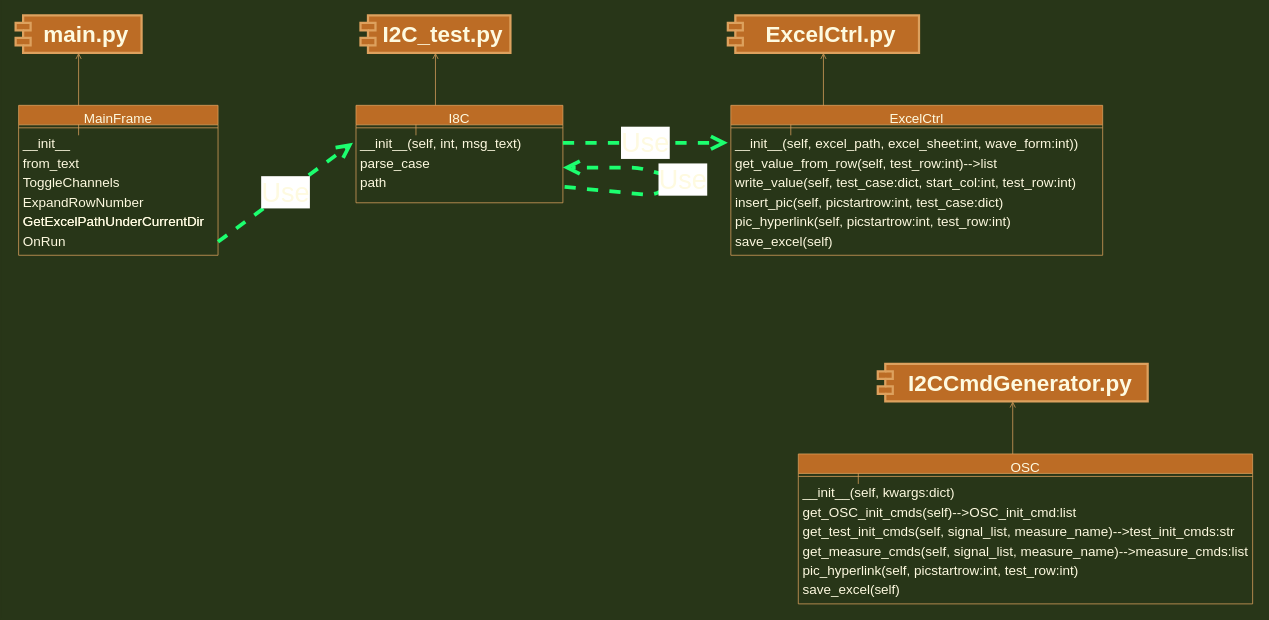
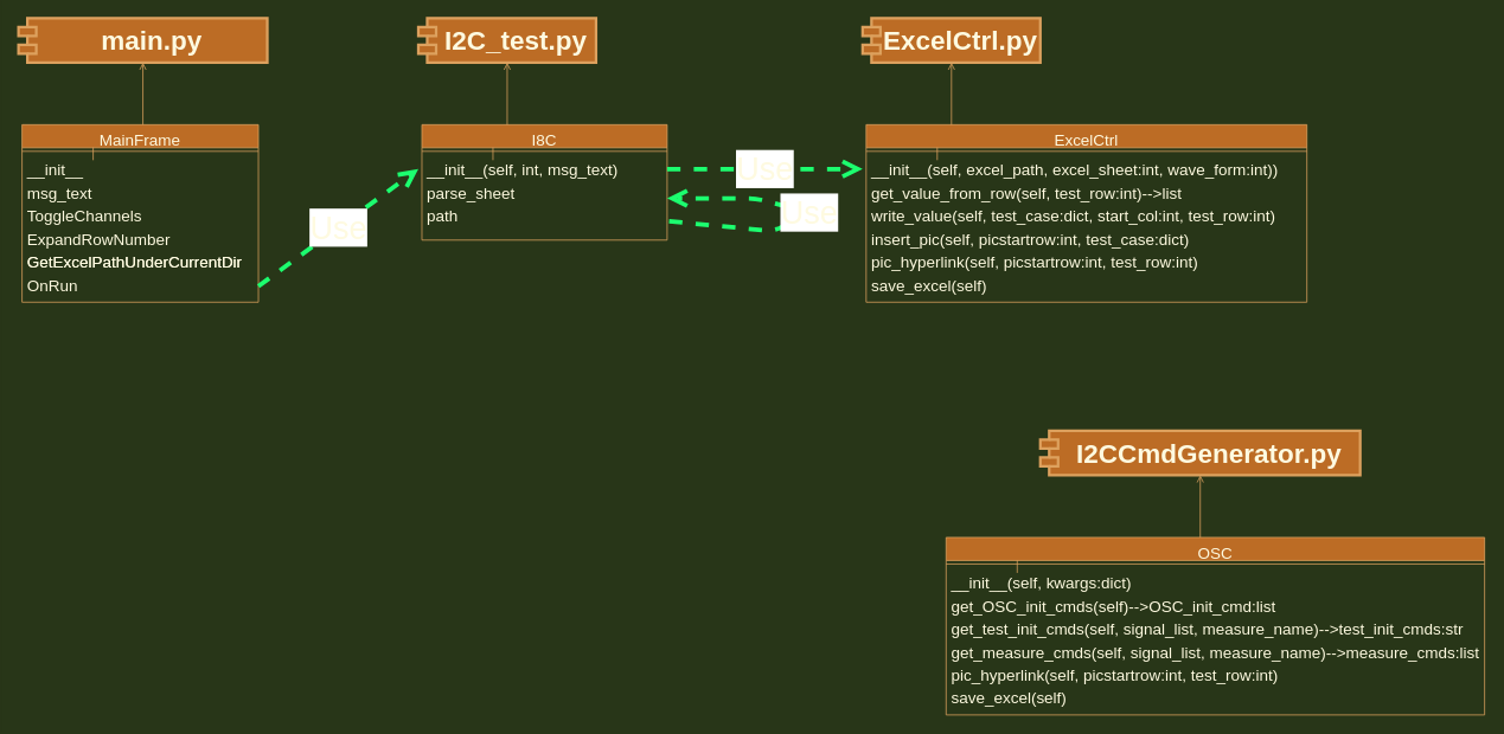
  <mxCell id="0" />
  <mxCell id="1" parent="0" />
- <mxCell id="2" value="main.py" style="shape=module;align=left;spacingLeft=20;align=center;verticalAlign=top;fillColor=#BC6C25;strokeColor=#DDA15E;fontColor=#FEFAE0;strokeWidth=3;fontStyle=1;fontSize=30;" vertex="1" parent="1"><mxGeometry x="20" y="20" width="168" height="50" as="geometry" /></mxCell>
+ <mxCell id="2" value="main.py" style="shape=module;align=left;spacingLeft=20;align=center;verticalAlign=top;fillColor=#BC6C25;strokeColor=#DDA15E;fontColor=#FEFAE0;strokeWidth=3;fontStyle=1;fontSize=30;" vertex="1" parent="1"><mxGeometry x="20" y="20" width="280" height="50" as="geometry" /></mxCell>
  <mxCell id="3" style="edgeStyle=orthogonalEdgeStyle;rounded=0;orthogonalLoop=1;jettySize=auto;html=1;entryX=0.5;entryY=1;entryDx=0;entryDy=0;endArrow=open;endFill=0;labelBackgroundColor=#283618;strokeColor=#DDA15E;fontColor=#FEFAE0;" edge="1" parent="1" target="2"><mxGeometry relative="1" as="geometry"><mxPoint x="104" y="180" as="sourcePoint" /><Array as="points"><mxPoint x="104" y="150" /></Array></mxGeometry></mxCell>
  <mxCell id="4" value="MainFrame" style="swimlane;fontStyle=0;align=center;verticalAlign=top;childLayout=stackLayout;horizontal=1;startSize=26;horizontalStack=0;resizeParent=1;resizeLast=0;collapsible=1;marginBottom=0;rounded=0;shadow=0;strokeWidth=1;fillColor=#BC6C25;strokeColor=#DDA15E;fontColor=#FEFAE0;fontSize=18;" vertex="1" parent="1"><mxGeometry x="24" y="140" width="266" height="200" as="geometry"><mxRectangle x="120" y="360" width="160" height="26" as="alternateBounds" /></mxGeometry></mxCell>
  <mxCell id="5" value="" style="line;html=1;strokeWidth=1;align=left;verticalAlign=middle;spacingTop=-1;spacingLeft=3;spacingRight=3;rotatable=0;labelPosition=right;points=[];portConstraint=eastwest;labelBackgroundColor=#283618;fillColor=#BC6C25;strokeColor=#DDA15E;fontColor=#FEFAE0;fontSize=18;" vertex="1" parent="4"><mxGeometry y="26" width="266" height="8" as="geometry" /></mxCell>
  <mxCell id="6" value="__init__" style="text;align=left;verticalAlign=top;spacingLeft=4;spacingRight=4;overflow=hidden;rotatable=0;points=[[0,0.5],[1,0.5]];portConstraint=eastwest;fontStyle=0;fontColor=#FEFAE0;fontSize=18;" vertex="1" parent="4"><mxGeometry y="34" width="266" height="26" as="geometry" /></mxCell>
- <mxCell id="7" value="from_text" style="text;align=left;verticalAlign=top;spacingLeft=4;spacingRight=4;overflow=hidden;rotatable=0;points=[[0,0.5],[1,0.5]];portConstraint=eastwest;fontColor=#FEFAE0;fontSize=18;" vertex="1" parent="4"><mxGeometry y="60" width="266" height="26" as="geometry" /></mxCell>
+ <mxCell id="7" value="msg_text" style="text;align=left;verticalAlign=top;spacingLeft=4;spacingRight=4;overflow=hidden;rotatable=0;points=[[0,0.5],[1,0.5]];portConstraint=eastwest;fontColor=#FEFAE0;fontSize=18;" vertex="1" parent="4"><mxGeometry y="60" width="266" height="26" as="geometry" /></mxCell>
  <mxCell id="8" value="ToggleChannels" style="text;align=left;verticalAlign=top;spacingLeft=4;spacingRight=4;overflow=hidden;rotatable=0;points=[[0,0.5],[1,0.5]];portConstraint=eastwest;fontColor=#FEFAE0;fontSize=18;" vertex="1" parent="4"><mxGeometry y="86" width="266" height="26" as="geometry" /></mxCell>
  <mxCell id="9" value="ExpandRowNumber" style="text;align=left;verticalAlign=top;spacingLeft=4;spacingRight=4;overflow=hidden;rotatable=0;points=[[0,0.5],[1,0.5]];portConstraint=eastwest;fontColor=#FEFAE0;fontSize=18;" vertex="1" parent="4"><mxGeometry y="112" width="266" height="26" as="geometry" /></mxCell>
  <mxCell id="10" value="GetExcelPathUnderCurrentDir" style="text;align=left;verticalAlign=top;spacingLeft=4;spacingRight=4;overflow=hidden;rotatable=0;points=[[0,0.5],[1,0.5]];portConstraint=eastwest;fontColor=#FEFAE0;fontSize=18;" vertex="1" parent="4"><mxGeometry y="138" width="266" height="26" as="geometry" /></mxCell>
  <mxCell id="11" value="OnRun" style="text;align=left;verticalAlign=top;spacingLeft=4;spacingRight=4;overflow=hidden;rotatable=0;points=[[0,0.5],[1,0.5]];portConstraint=eastwest;fontColor=#FEFAE0;fontSize=18;" vertex="1" parent="4"><mxGeometry y="164" width="266" height="36" as="geometry" /></mxCell>
  <mxCell id="12" value="GetExcelPathUnderCurrentDir" style="text;align=left;verticalAlign=top;spacingLeft=4;spacingRight=4;overflow=hidden;rotatable=0;points=[[0,0.5],[1,0.5]];portConstraint=eastwest;fontColor=#FEFAE0;fontSize=18;" vertex="1" parent="1"><mxGeometry x="24" y="278" width="276" height="26" as="geometry" /></mxCell>
- <mxCell id="13" value="I2C_test.py" style="shape=module;align=left;spacingLeft=20;align=center;verticalAlign=top;fillColor=#BC6C25;strokeColor=#DDA15E;fontColor=#FEFAE0;strokeWidth=3;fontStyle=1;fontSize=30;" vertex="1" parent="1"><mxGeometry x="480" y="20" width="200" height="50" as="geometry" /></mxCell>
+ <mxCell id="13" value="I2C_test.py" style="shape=module;align=left;spacingLeft=20;align=center;verticalAlign=top;fillColor=#BC6C25;strokeColor=#DDA15E;fontColor=#FEFAE0;strokeWidth=3;fontStyle=1;fontSize=30;" vertex="1" parent="1"><mxGeometry y="20" width="200" height="50" as="geometry" x="470" /></mxCell>
  <mxCell id="14" style="edgeStyle=orthogonalEdgeStyle;rounded=0;orthogonalLoop=1;jettySize=auto;html=1;entryX=0.5;entryY=1;entryDx=0;entryDy=0;endArrow=open;endFill=0;labelBackgroundColor=#283618;strokeColor=#DDA15E;fontColor=#FEFAE0;" edge="1" target="13" parent="1"><mxGeometry relative="1" as="geometry"><mxPoint x="554" y="180" as="sourcePoint" /><Array as="points"><mxPoint x="554" y="150" /></Array></mxGeometry></mxCell>
  <mxCell id="15" value="I8C" style="swimlane;fontStyle=0;align=center;verticalAlign=top;childLayout=stackLayout;horizontal=1;startSize=26;horizontalStack=0;resizeParent=1;resizeLast=0;collapsible=1;marginBottom=0;rounded=0;shadow=0;strokeWidth=1;fillColor=#BC6C25;strokeColor=#DDA15E;fontColor=#FEFAE0;fontSize=18;" vertex="1" parent="1"><mxGeometry x="474" y="140" width="276" height="130" as="geometry"><mxRectangle x="120" y="360" width="160" height="26" as="alternateBounds" /></mxGeometry></mxCell>
  <mxCell id="16" value="" style="line;html=1;strokeWidth=1;align=left;verticalAlign=middle;spacingTop=-1;spacingLeft=3;spacingRight=3;rotatable=0;labelPosition=right;points=[];portConstraint=eastwest;labelBackgroundColor=#283618;fillColor=#BC6C25;strokeColor=#DDA15E;fontColor=#FEFAE0;fontSize=18;" vertex="1" parent="15"><mxGeometry y="26" width="276" height="8" as="geometry" /></mxCell>
  <mxCell id="17" value="__init__(self, int, msg_text)" style="text;align=left;verticalAlign=top;spacingLeft=4;spacingRight=4;overflow=hidden;rotatable=0;points=[[0,0.5],[1,0.5]];portConstraint=eastwest;fontStyle=0;fontColor=#FEFAE0;fontSize=18;" vertex="1" parent="15"><mxGeometry y="34" width="276" height="26" as="geometry" /></mxCell>
- <mxCell id="18" value="parse_case" style="text;align=left;verticalAlign=top;spacingLeft=4;spacingRight=4;overflow=hidden;rotatable=0;points=[[0,0.5],[1,0.5]];portConstraint=eastwest;fontColor=#FEFAE0;fontSize=18;" vertex="1" parent="15"><mxGeometry y="60" width="276" height="26" as="geometry" /></mxCell>
+ <mxCell id="18" value="parse_sheet" style="text;align=left;verticalAlign=top;spacingLeft=4;spacingRight=4;overflow=hidden;rotatable=0;points=[[0,0.5],[1,0.5]];portConstraint=eastwest;fontColor=#FEFAE0;fontSize=18;" vertex="1" parent="15"><mxGeometry y="60" width="276" height="26" as="geometry" /></mxCell>
  <mxCell id="19" value="path" style="text;align=left;verticalAlign=top;spacingLeft=4;spacingRight=4;overflow=hidden;rotatable=0;points=[[0,0.5],[1,0.5]];portConstraint=eastwest;fontColor=#FEFAE0;fontSize=18;" vertex="1" parent="15"><mxGeometry y="86" width="276" height="26" as="geometry" /></mxCell>
  <mxCell id="20" value="Use" style="endArrow=open;endSize=12;dashed=1;html=1;fontSize=36;fontColor=#FEFAE0;strokeColor=#1CFF6F;strokeWidth=5;fillColor=#BC6C25;exitX=1.008;exitY=0.876;exitDx=0;exitDy=0;exitPerimeter=0;" edge="1" parent="15" source="19"><mxGeometry width="160" relative="1" as="geometry"><mxPoint x="256" y="120" as="sourcePoint" /><mxPoint x="276" y="83" as="targetPoint" /><Array as="points"><mxPoint x="396" y="120" /><mxPoint x="436" y="99" /><mxPoint x="376" y="83" /></Array></mxGeometry></mxCell>
- <mxCell id="21" value="ExcelCtrl.py" style="shape=module;align=left;spacingLeft=20;align=center;verticalAlign=top;fillColor=#BC6C25;strokeColor=#DDA15E;fontColor=#FEFAE0;strokeWidth=3;fontStyle=1;fontSize=30;" vertex="1" parent="1"><mxGeometry x="970" y="20" width="255" height="50" as="geometry" /></mxCell>
+ <mxCell id="21" value="ExcelCtrl.py" style="shape=module;align=left;spacingLeft=20;align=center;verticalAlign=top;fillColor=#BC6C25;strokeColor=#DDA15E;fontColor=#FEFAE0;strokeWidth=3;fontStyle=1;fontSize=30;" vertex="1" parent="1"><mxGeometry x="970" y="20" width="200" height="50" as="geometry" /></mxCell>
  <mxCell id="22" style="edgeStyle=orthogonalEdgeStyle;rounded=0;orthogonalLoop=1;jettySize=auto;html=1;entryX=0.5;entryY=1;entryDx=0;entryDy=0;endArrow=open;endFill=0;labelBackgroundColor=#283618;strokeColor=#DDA15E;fontColor=#FEFAE0;" edge="1" target="21" parent="1"><mxGeometry relative="1" as="geometry"><mxPoint x="1054" y="180" as="sourcePoint" /><Array as="points"><mxPoint x="1054" y="150" /></Array></mxGeometry></mxCell>
  <mxCell id="23" value="ExcelCtrl" style="swimlane;fontStyle=0;align=center;verticalAlign=top;childLayout=stackLayout;horizontal=1;startSize=26;horizontalStack=0;resizeParent=1;resizeLast=0;collapsible=1;marginBottom=0;rounded=0;shadow=0;strokeWidth=1;fillColor=#BC6C25;strokeColor=#DDA15E;fontColor=#FEFAE0;fontSize=18;" vertex="1" parent="1"><mxGeometry x="974" y="140" width="496" height="200" as="geometry"><mxRectangle x="120" y="360" width="160" height="26" as="alternateBounds" /></mxGeometry></mxCell>
  <mxCell id="24" value="" style="line;html=1;strokeWidth=1;align=left;verticalAlign=middle;spacingTop=-1;spacingLeft=3;spacingRight=3;rotatable=0;labelPosition=right;points=[];portConstraint=eastwest;labelBackgroundColor=#283618;fillColor=#BC6C25;strokeColor=#DDA15E;fontColor=#FEFAE0;fontSize=18;" vertex="1" parent="23"><mxGeometry y="26" width="496" height="8" as="geometry" /></mxCell>
  <mxCell id="25" value="__init__(self, excel_path, excel_sheet:int, wave_form:int))" style="text;align=left;verticalAlign=top;spacingLeft=4;spacingRight=4;overflow=hidden;rotatable=0;points=[[0,0.5],[1,0.5]];portConstraint=eastwest;fontStyle=0;fontColor=#FEFAE0;fontSize=18;" vertex="1" parent="23"><mxGeometry y="34" width="496" height="26" as="geometry" /></mxCell>
  <mxCell id="26" value="get_value_from_row(self, test_row:int)--&gt;list" style="text;align=left;verticalAlign=top;spacingLeft=4;spacingRight=4;overflow=hidden;rotatable=0;points=[[0,0.5],[1,0.5]];portConstraint=eastwest;fontColor=#FEFAE0;fontSize=18;" vertex="1" parent="23"><mxGeometry y="60" width="496" height="26" as="geometry" /></mxCell>
  <mxCell id="27" value="write_value(self, test_case:dict, start_col:int, test_row:int)" style="text;align=left;verticalAlign=top;spacingLeft=4;spacingRight=4;overflow=hidden;rotatable=0;points=[[0,0.5],[1,0.5]];portConstraint=eastwest;fontColor=#FEFAE0;fontSize=18;" vertex="1" parent="23"><mxGeometry y="86" width="496" height="26" as="geometry" /></mxCell>
  <mxCell id="28" value="insert_pic(self, picstartrow:int, test_case:dict)" style="text;align=left;verticalAlign=top;spacingLeft=4;spacingRight=4;overflow=hidden;rotatable=0;points=[[0,0.5],[1,0.5]];portConstraint=eastwest;fontColor=#FEFAE0;fontSize=18;" vertex="1" parent="23"><mxGeometry y="112" width="496" height="26" as="geometry" /></mxCell>
  <mxCell id="29" value="pic_hyperlink(self, picstartrow:int, test_row:int)" style="text;align=left;verticalAlign=top;spacingLeft=4;spacingRight=4;overflow=hidden;rotatable=0;points=[[0,0.5],[1,0.5]];portConstraint=eastwest;fontColor=#FEFAE0;fontSize=18;" vertex="1" parent="23"><mxGeometry y="138" width="496" height="26" as="geometry" /></mxCell>
  <mxCell id="30" value="save_excel(self)" style="text;align=left;verticalAlign=top;spacingLeft=4;spacingRight=4;overflow=hidden;rotatable=0;points=[[0,0.5],[1,0.5]];portConstraint=eastwest;fontColor=#FEFAE0;fontSize=18;" vertex="1" parent="23"><mxGeometry y="164" width="496" height="26" as="geometry" /></mxCell>
  <mxCell id="31" value="Use" style="endArrow=open;endSize=12;dashed=1;html=1;fontSize=36;fontColor=#FEFAE0;strokeColor=#1CFF6F;strokeWidth=5;fillColor=#BC6C25;exitX=1;exitY=0.5;exitDx=0;exitDy=0;" edge="1" parent="1" source="11"><mxGeometry width="160" relative="1" as="geometry"><mxPoint x="300" y="320" as="sourcePoint" /><mxPoint y="190" as="targetPoint" x="470" /></mxGeometry></mxCell>
  <mxCell id="32" value="Use" style="endArrow=open;endSize=12;dashed=1;html=1;fontSize=36;fontColor=#FEFAE0;strokeColor=#1CFF6F;strokeWidth=5;fillColor=#BC6C25;" edge="1" parent="1"><mxGeometry width="160" relative="1" as="geometry"><mxPoint x="750" y="190" as="sourcePoint" /><mxPoint x="970" y="190" as="targetPoint" /></mxGeometry></mxCell>
  <mxCell id="33" value="I2CCmdGenerator.py" style="shape=module;align=left;spacingLeft=20;align=center;verticalAlign=top;fillColor=#BC6C25;strokeColor=#DDA15E;fontColor=#FEFAE0;strokeWidth=3;fontStyle=1;fontSize=30;" vertex="1" parent="1"><mxGeometry x="1170" y="485" width="360" height="50" as="geometry" /></mxCell>
  <mxCell id="34" style="edgeStyle=orthogonalEdgeStyle;rounded=0;orthogonalLoop=1;jettySize=auto;html=1;entryX=0.5;entryY=1;entryDx=0;entryDy=0;endArrow=open;endFill=0;labelBackgroundColor=#283618;strokeColor=#DDA15E;fontColor=#FEFAE0;" edge="1" target="33" parent="1"><mxGeometry relative="1" as="geometry"><mxPoint x="1144" y="645" as="sourcePoint" /><Array as="points"><mxPoint x="1144" y="615" /></Array></mxGeometry></mxCell>
  <mxCell id="35" value="OSC" style="swimlane;fontStyle=0;align=center;verticalAlign=top;childLayout=stackLayout;horizontal=1;startSize=26;horizontalStack=0;resizeParent=1;resizeLast=0;collapsible=1;marginBottom=0;rounded=0;shadow=0;strokeWidth=1;fillColor=#BC6C25;strokeColor=#DDA15E;fontColor=#FEFAE0;fontSize=18;" vertex="1" parent="1"><mxGeometry x="1064" y="605" width="606" height="200" as="geometry"><mxRectangle x="120" y="360" width="160" height="26" as="alternateBounds" /></mxGeometry></mxCell>
  <mxCell id="36" value="" style="line;html=1;strokeWidth=1;align=left;verticalAlign=middle;spacingTop=-1;spacingLeft=3;spacingRight=3;rotatable=0;labelPosition=right;points=[];portConstraint=eastwest;labelBackgroundColor=#283618;fillColor=#BC6C25;strokeColor=#DDA15E;fontColor=#FEFAE0;fontSize=18;" vertex="1" parent="35"><mxGeometry y="26" width="606" height="8" as="geometry" /></mxCell>
  <mxCell id="37" value="__init__(self, kwargs:dict)" style="text;align=left;verticalAlign=top;spacingLeft=4;spacingRight=4;overflow=hidden;rotatable=0;points=[[0,0.5],[1,0.5]];portConstraint=eastwest;fontStyle=0;fontColor=#FEFAE0;fontSize=18;" vertex="1" parent="35"><mxGeometry y="34" width="606" height="26" as="geometry" /></mxCell>
  <mxCell id="38" value="get_OSC_init_cmds(self)--&gt;OSC_init_cmd:list" style="text;align=left;verticalAlign=top;spacingLeft=4;spacingRight=4;overflow=hidden;rotatable=0;points=[[0,0.5],[1,0.5]];portConstraint=eastwest;fontColor=#FEFAE0;fontSize=18;" vertex="1" parent="35"><mxGeometry y="60" width="606" height="26" as="geometry" /></mxCell>
  <mxCell id="39" value="get_test_init_cmds(self, signal_list, measure_name)--&gt;test_init_cmds:str" style="text;align=left;verticalAlign=top;spacingLeft=4;spacingRight=4;overflow=hidden;rotatable=0;points=[[0,0.5],[1,0.5]];portConstraint=eastwest;fontColor=#FEFAE0;fontSize=18;" vertex="1" parent="35"><mxGeometry y="86" width="606" height="26" as="geometry" /></mxCell>
  <mxCell id="40" value="get_measure_cmds(self, signal_list, measure_name)--&gt;measure_cmds:list" style="text;align=left;verticalAlign=top;spacingLeft=4;spacingRight=4;overflow=hidden;rotatable=0;points=[[0,0.5],[1,0.5]];portConstraint=eastwest;fontColor=#FEFAE0;fontSize=18;" vertex="1" parent="35"><mxGeometry y="112" width="606" height="26" as="geometry" /></mxCell>
  <mxCell id="41" value="pic_hyperlink(self, picstartrow:int, test_row:int)" style="text;align=left;verticalAlign=top;spacingLeft=4;spacingRight=4;overflow=hidden;rotatable=0;points=[[0,0.5],[1,0.5]];portConstraint=eastwest;fontColor=#FEFAE0;fontSize=18;" vertex="1" parent="35"><mxGeometry y="138" width="606" height="26" as="geometry" /></mxCell>
  <mxCell id="42" value="save_excel(self)" style="text;align=left;verticalAlign=top;spacingLeft=4;spacingRight=4;overflow=hidden;rotatable=0;points=[[0,0.5],[1,0.5]];portConstraint=eastwest;fontColor=#FEFAE0;fontSize=18;" vertex="1" parent="35"><mxGeometry y="164" width="606" height="26" as="geometry" /></mxCell>
